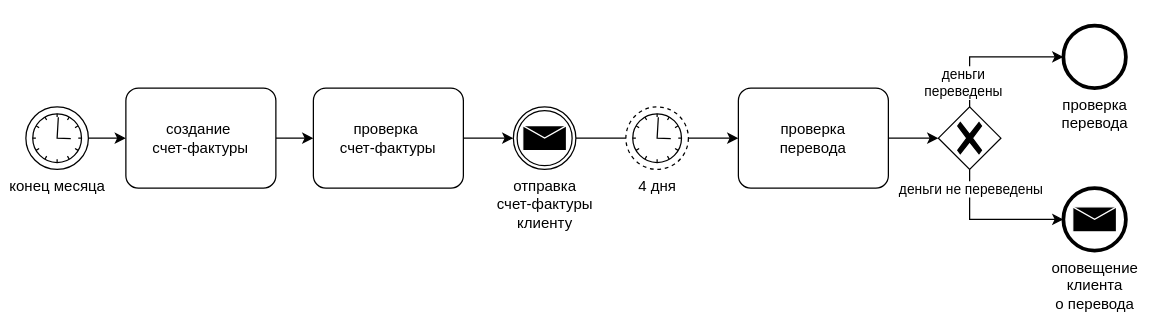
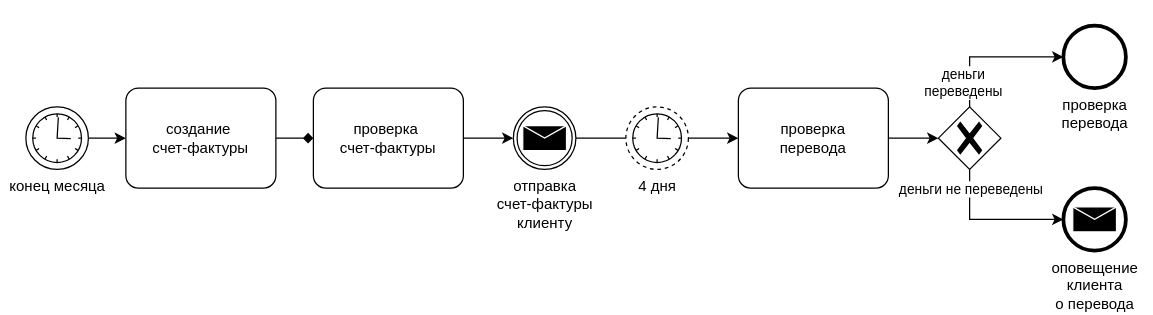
  <mxCell id="0" />
  <mxCell id="1" parent="0" />
  <mxCell id="2" value="" style="edgeStyle=orthogonalEdgeStyle;rounded=0;orthogonalLoop=1;jettySize=auto;html=1;" edge="1" parent="1" source="3" target="5"><mxGeometry relative="1" as="geometry" /></mxCell>
  <mxCell id="3" value="конец месяца" style="points=[[0.145,0.145,0],[0.5,0,0],[0.855,0.145,0],[1,0.5,0],[0.855,0.855,0],[0.5,1,0],[0.145,0.855,0],[0,0.5,0]];shape=mxgraph.bpmn.event;html=1;verticalLabelPosition=bottom;labelBackgroundColor=#ffffff;verticalAlign=top;align=center;perimeter=ellipsePerimeter;outlineConnect=0;aspect=fixed;outline=standard;symbol=timer;" vertex="1" parent="1"><mxGeometry x="20" y="85" width="50" height="50" as="geometry" /></mxCell>
- <mxCell id="4" value="" style="edgeStyle=orthogonalEdgeStyle;rounded=0;orthogonalLoop=1;jettySize=auto;html=1;" edge="1" parent="1" source="5" target="7"><mxGeometry relative="1" as="geometry" /></mxCell>
+ <mxCell id="4" value="" style="edgeStyle=orthogonalEdgeStyle;rounded=0;orthogonalLoop=1;jettySize=auto;html=1;endArrow=diamond;" edge="1" parent="1" source="5" target="7"><mxGeometry relative="1" as="geometry" /></mxCell>
  <mxCell id="5" value="создание&amp;nbsp;&lt;br&gt;счет-фактуры" style="points=[[0.25,0,0],[0.5,0,0],[0.75,0,0],[1,0.25,0],[1,0.5,0],[1,0.75,0],[0.75,1,0],[0.5,1,0],[0.25,1,0],[0,0.75,0],[0,0.5,0],[0,0.25,0]];shape=mxgraph.bpmn.task;whiteSpace=wrap;rectStyle=rounded;size=10;html=1;taskMarker=abstract;" vertex="1" parent="1"><mxGeometry x="100" y="70" width="120" height="80" as="geometry" /></mxCell>
  <mxCell id="6" value="" style="edgeStyle=orthogonalEdgeStyle;rounded=0;orthogonalLoop=1;jettySize=auto;html=1;" edge="1" parent="1" source="7" target="9"><mxGeometry relative="1" as="geometry" /></mxCell>
  <mxCell id="7" value="проверка&amp;nbsp;&lt;br&gt;счет-фактуры" style="points=[[0.25,0,0],[0.5,0,0],[0.75,0,0],[1,0.25,0],[1,0.5,0],[1,0.75,0],[0.75,1,0],[0.5,1,0],[0.25,1,0],[0,0.75,0],[0,0.5,0],[0,0.25,0]];shape=mxgraph.bpmn.task;whiteSpace=wrap;rectStyle=rounded;size=10;html=1;taskMarker=abstract;" vertex="1" parent="1"><mxGeometry x="250" y="70" width="120" height="80" as="geometry" /></mxCell>
  <mxCell id="8" value="" style="edgeStyle=orthogonalEdgeStyle;rounded=0;orthogonalLoop=1;jettySize=auto;html=1;endArrow=none;" edge="1" parent="1" source="9" target="11"><mxGeometry relative="1" as="geometry" /></mxCell>
  <mxCell id="9" value="отправка&lt;br&gt;счет-фактуры&lt;br&gt;клиенту" style="points=[[0.145,0.145,0],[0.5,0,0],[0.855,0.145,0],[1,0.5,0],[0.855,0.855,0],[0.5,1,0],[0.145,0.855,0],[0,0.5,0]];shape=mxgraph.bpmn.event;html=1;verticalLabelPosition=bottom;labelBackgroundColor=#ffffff;verticalAlign=top;align=center;perimeter=ellipsePerimeter;outlineConnect=0;aspect=fixed;outline=throwing;symbol=message;" vertex="1" parent="1"><mxGeometry x="410" y="85" width="50" height="50" as="geometry" /></mxCell>
  <mxCell id="10" value="" style="edgeStyle=orthogonalEdgeStyle;rounded=0;orthogonalLoop=1;jettySize=auto;html=1;" edge="1" parent="1" source="11" target="13"><mxGeometry relative="1" as="geometry" /></mxCell>
  <mxCell id="11" value="4 дня" style="points=[[0.145,0.145,0],[0.5,0,0],[0.855,0.145,0],[1,0.5,0],[0.855,0.855,0],[0.5,1,0],[0.145,0.855,0],[0,0.5,0]];shape=mxgraph.bpmn.event;html=1;verticalLabelPosition=bottom;labelBackgroundColor=#ffffff;verticalAlign=top;align=center;perimeter=ellipsePerimeter;outlineConnect=0;aspect=fixed;outline=eventNonint;symbol=timer;" vertex="1" parent="1"><mxGeometry x="500" y="85" width="50" height="50" as="geometry" /></mxCell>
  <mxCell id="12" value="" style="edgeStyle=orthogonalEdgeStyle;rounded=0;orthogonalLoop=1;jettySize=auto;html=1;" edge="1" parent="1" source="13" target="17"><mxGeometry relative="1" as="geometry" /></mxCell>
  <mxCell id="13" value="проверка&lt;br&gt;перевода" style="points=[[0.25,0,0],[0.5,0,0],[0.75,0,0],[1,0.25,0],[1,0.5,0],[1,0.75,0],[0.75,1,0],[0.5,1,0],[0.25,1,0],[0,0.75,0],[0,0.5,0],[0,0.25,0]];shape=mxgraph.bpmn.task;whiteSpace=wrap;rectStyle=rounded;size=10;html=1;taskMarker=abstract;" vertex="1" parent="1"><mxGeometry x="590" y="70" width="120" height="80" as="geometry" /></mxCell>
  <mxCell id="14" value="деньги&lt;br&gt;переведены" style="edgeStyle=orthogonalEdgeStyle;rounded=0;orthogonalLoop=1;jettySize=auto;html=1;entryX=0;entryY=0.5;entryDx=0;entryDy=0;entryPerimeter=0;" edge="1" parent="1" source="17" target="19"><mxGeometry x="-0.667" y="5" relative="1" as="geometry"><mxPoint x="775" y="-15" as="targetPoint" /><Array as="points"><mxPoint x="775" y="45" /></Array><mxPoint as="offset" /></mxGeometry></mxCell>
  <mxCell id="15" style="edgeStyle=orthogonalEdgeStyle;rounded=0;orthogonalLoop=1;jettySize=auto;html=1;entryX=0;entryY=0.5;entryDx=0;entryDy=0;entryPerimeter=0;" edge="1" parent="1" source="17" target="18"><mxGeometry relative="1" as="geometry"><mxPoint x="820" y="205" as="targetPoint" /><Array as="points"><mxPoint x="775" y="175" /></Array></mxGeometry></mxCell>
  <mxCell id="16" value="деньги не переведены" style="edgeLabel;html=1;align=center;verticalAlign=middle;resizable=0;points=[];" vertex="1" connectable="0" parent="15"><mxGeometry x="0.173" y="2" relative="1" as="geometry"><mxPoint x="-27" y="-23" as="offset" /></mxGeometry></mxCell>
  <mxCell id="17" value="" style="points=[[0.25,0.25,0],[0.5,0,0],[0.75,0.25,0],[1,0.5,0],[0.75,0.75,0],[0.5,1,0],[0.25,0.75,0],[0,0.5,0]];shape=mxgraph.bpmn.gateway2;html=1;verticalLabelPosition=bottom;labelBackgroundColor=#ffffff;verticalAlign=top;align=center;perimeter=rhombusPerimeter;outlineConnect=0;outline=none;symbol=none;gwType=exclusive;" vertex="1" parent="1"><mxGeometry x="750" y="85" width="50" height="50" as="geometry" /></mxCell>
  <mxCell id="18" value="оповещение&lt;br&gt;клиента&lt;br&gt;о перевода" style="points=[[0.145,0.145,0],[0.5,0,0],[0.855,0.145,0],[1,0.5,0],[0.855,0.855,0],[0.5,1,0],[0.145,0.855,0],[0,0.5,0]];shape=mxgraph.bpmn.event;html=1;verticalLabelPosition=bottom;labelBackgroundColor=#ffffff;verticalAlign=top;align=center;perimeter=ellipsePerimeter;outlineConnect=0;aspect=fixed;outline=end;symbol=message;" vertex="1" parent="1"><mxGeometry x="850" y="150" width="50" height="50" as="geometry" /></mxCell>
  <mxCell id="19" value="проверка&lt;br&gt;перевода" style="points=[[0.145,0.145,0],[0.5,0,0],[0.855,0.145,0],[1,0.5,0],[0.855,0.855,0],[0.5,1,0],[0.145,0.855,0],[0,0.5,0]];shape=mxgraph.bpmn.event;html=1;verticalLabelPosition=bottom;labelBackgroundColor=#ffffff;verticalAlign=top;align=center;perimeter=ellipsePerimeter;outlineConnect=0;aspect=fixed;outline=end;symbol=terminate2;" vertex="1" parent="1"><mxGeometry x="850" y="20" width="50" height="50" as="geometry" /></mxCell>
